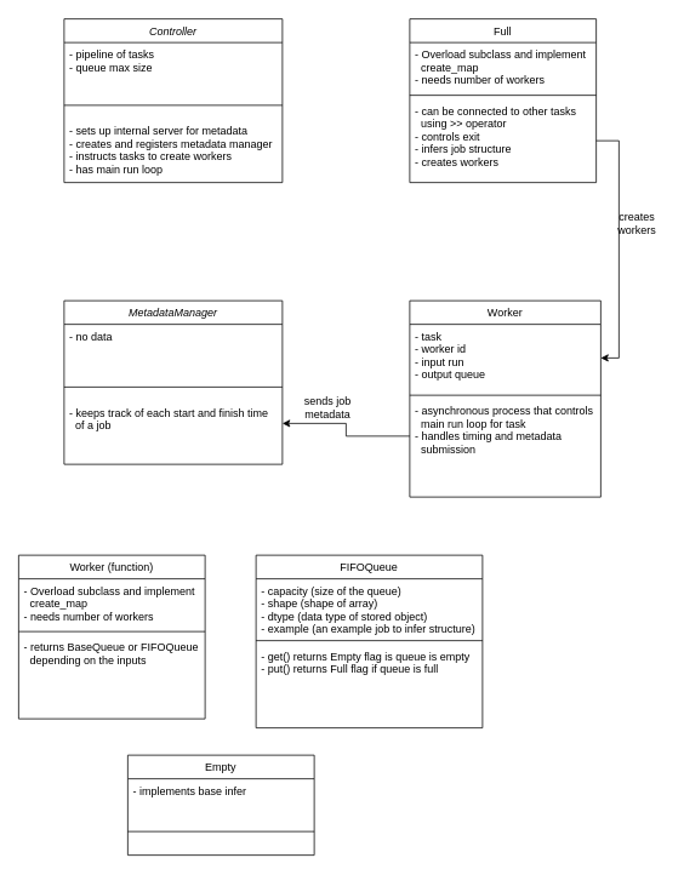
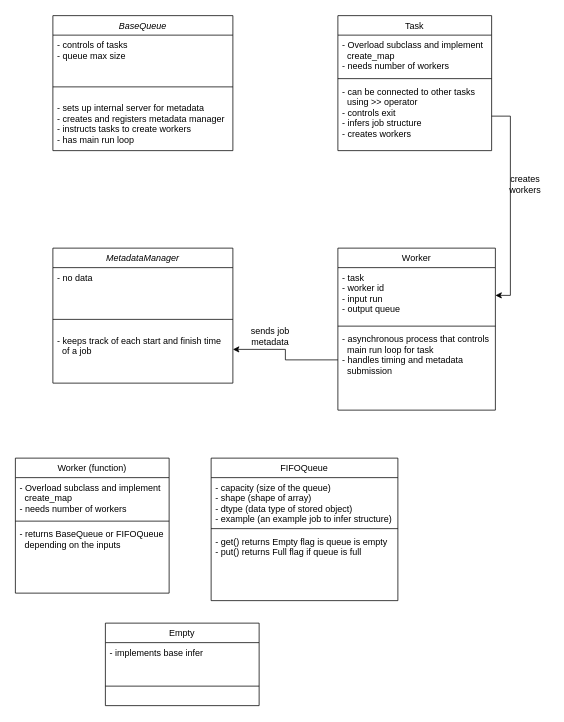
  <mxCell id="0" />
  <mxCell id="1" parent="0" />
- <mxCell id="2" value="Controller" style="swimlane;fontStyle=2;align=center;verticalAlign=top;childLayout=stackLayout;horizontal=1;startSize=26;horizontalStack=0;resizeParent=1;resizeLast=0;collapsible=1;marginBottom=0;rounded=0;shadow=0;strokeWidth=1;" parent="1" vertex="1"><mxGeometry x="70" y="20" width="240" height="180" as="geometry"><mxRectangle x="230" y="140" width="160" height="26" as="alternateBounds" /></mxGeometry></mxCell>
- <mxCell id="3" value="- pipeline of tasks&#10;- queue max size&#10;" style="text;align=left;verticalAlign=top;spacingLeft=4;spacingRight=4;overflow=hidden;rotatable=0;points=[[0,0.5],[1,0.5]];portConstraint=eastwest;" parent="2" vertex="1"><mxGeometry y="26" width="240" height="54" as="geometry" /></mxCell>
+ <mxCell id="2" value="BaseQueue" style="swimlane;fontStyle=2;align=center;verticalAlign=top;childLayout=stackLayout;horizontal=1;startSize=26;horizontalStack=0;resizeParent=1;resizeLast=0;collapsible=1;marginBottom=0;rounded=0;shadow=0;strokeWidth=1;" parent="1" vertex="1"><mxGeometry x="70" y="20" width="240" height="180" as="geometry"><mxRectangle x="230" y="140" width="160" height="26" as="alternateBounds" /></mxGeometry></mxCell>
+ <mxCell id="3" value="- controls of tasks&#10;- queue max size&#10;" style="text;align=left;verticalAlign=top;spacingLeft=4;spacingRight=4;overflow=hidden;rotatable=0;points=[[0,0.5],[1,0.5]];portConstraint=eastwest;" parent="2" vertex="1"><mxGeometry y="26" width="240" height="54" as="geometry" /></mxCell>
  <mxCell id="4" value="" style="line;html=1;strokeWidth=1;align=left;verticalAlign=middle;spacingTop=-1;spacingLeft=3;spacingRight=3;rotatable=0;labelPosition=right;points=[];portConstraint=eastwest;" parent="2" vertex="1"><mxGeometry y="80" width="240" height="30" as="geometry" /></mxCell>
  <mxCell id="5" value="- sets up internal server for metadata&#10;- creates and registers metadata manager&#10;- instructs tasks to create workers&#10;- has main run loop" style="text;align=left;verticalAlign=top;spacingLeft=4;spacingRight=4;overflow=hidden;rotatable=0;points=[[0,0.5],[1,0.5]];portConstraint=eastwest;" parent="2" vertex="1"><mxGeometry y="110" width="240" height="70" as="geometry" /></mxCell>
- <mxCell id="6" value="Full" style="swimlane;fontStyle=0;align=center;verticalAlign=top;childLayout=stackLayout;horizontal=1;startSize=26;horizontalStack=0;resizeParent=1;resizeLast=0;collapsible=1;marginBottom=0;rounded=0;shadow=0;strokeWidth=1;" parent="1" vertex="1"><mxGeometry x="450" y="20" width="205" height="180" as="geometry"><mxRectangle x="130" y="380" width="160" height="26" as="alternateBounds" /></mxGeometry></mxCell>
+ <mxCell id="6" value="Task" style="swimlane;fontStyle=0;align=center;verticalAlign=top;childLayout=stackLayout;horizontal=1;startSize=26;horizontalStack=0;resizeParent=1;resizeLast=0;collapsible=1;marginBottom=0;rounded=0;shadow=0;strokeWidth=1;" parent="1" vertex="1"><mxGeometry x="450" y="20" width="205" height="180" as="geometry"><mxRectangle x="130" y="380" width="160" height="26" as="alternateBounds" /></mxGeometry></mxCell>
  <mxCell id="7" value="- Overload subclass and implement &#10;  create_map&#10;- needs number of workers" style="text;align=left;verticalAlign=top;spacingLeft=4;spacingRight=4;overflow=hidden;rotatable=0;points=[[0,0.5],[1,0.5]];portConstraint=eastwest;rounded=0;shadow=0;html=0;" parent="6" vertex="1"><mxGeometry y="26" width="205" height="54" as="geometry" /></mxCell>
  <mxCell id="8" value="" style="line;html=1;strokeWidth=1;align=left;verticalAlign=middle;spacingTop=-1;spacingLeft=3;spacingRight=3;rotatable=0;labelPosition=right;points=[];portConstraint=eastwest;" parent="6" vertex="1"><mxGeometry y="80" width="205" height="8" as="geometry" /></mxCell>
  <mxCell id="9" value="- can be connected to other tasks &#10;  using &gt;&gt; operator&#10;- controls exit&#10;- infers job structure&#10;- creates workers" style="text;align=left;verticalAlign=top;spacingLeft=4;spacingRight=4;overflow=hidden;rotatable=0;points=[[0,0.5],[1,0.5]];portConstraint=eastwest;fontStyle=0" parent="6" vertex="1"><mxGeometry y="88" width="205" height="92" as="geometry" /></mxCell>
  <mxCell id="10" value="Worker&#10;" style="swimlane;fontStyle=0;align=center;verticalAlign=top;childLayout=stackLayout;horizontal=1;startSize=26;horizontalStack=0;resizeParent=1;resizeLast=0;collapsible=1;marginBottom=0;rounded=0;shadow=0;strokeWidth=1;" parent="1" vertex="1"><mxGeometry x="450" y="330" width="210" height="216" as="geometry"><mxRectangle x="550" y="140" width="160" height="26" as="alternateBounds" /></mxGeometry></mxCell>
  <mxCell id="11" value="- task&#10;- worker id&#10;- input run&#10;- output queue" style="text;align=left;verticalAlign=top;spacingLeft=4;spacingRight=4;overflow=hidden;rotatable=0;points=[[0,0.5],[1,0.5]];portConstraint=eastwest;" parent="10" vertex="1"><mxGeometry y="26" width="210" height="74" as="geometry" /></mxCell>
  <mxCell id="12" value="" style="line;html=1;strokeWidth=1;align=left;verticalAlign=middle;spacingTop=-1;spacingLeft=3;spacingRight=3;rotatable=0;labelPosition=right;points=[];portConstraint=eastwest;" parent="10" vertex="1"><mxGeometry y="100" width="210" height="8" as="geometry" /></mxCell>
  <mxCell id="13" value="- asynchronous process that controls &#10;  main run loop for task&#10;- handles timing and metadata &#10;  submission" style="text;align=left;verticalAlign=top;spacingLeft=4;spacingRight=4;overflow=hidden;rotatable=0;points=[[0,0.5],[1,0.5]];portConstraint=eastwest;" parent="10" vertex="1"><mxGeometry y="108" width="210" height="82" as="geometry" /></mxCell>
  <mxCell id="14" value="Empty" style="swimlane;fontStyle=0;align=center;verticalAlign=top;childLayout=stackLayout;horizontal=1;startSize=26;horizontalStack=0;resizeParent=1;resizeLast=0;collapsible=1;marginBottom=0;rounded=0;shadow=0;strokeWidth=1;" vertex="1" parent="1"><mxGeometry x="140" y="830" width="205" height="110" as="geometry"><mxRectangle x="130" y="380" width="160" height="26" as="alternateBounds" /></mxGeometry></mxCell>
  <mxCell id="15" value="- implements base infer" style="text;align=left;verticalAlign=top;spacingLeft=4;spacingRight=4;overflow=hidden;rotatable=0;points=[[0,0.5],[1,0.5]];portConstraint=eastwest;rounded=0;shadow=0;html=0;" vertex="1" parent="14"><mxGeometry y="26" width="205" height="54" as="geometry" /></mxCell>
  <mxCell id="16" value="" style="line;html=1;strokeWidth=1;align=left;verticalAlign=middle;spacingTop=-1;spacingLeft=3;spacingRight=3;rotatable=0;labelPosition=right;points=[];portConstraint=eastwest;" vertex="1" parent="14"><mxGeometry y="80" width="205" height="8" as="geometry" /></mxCell>
  <mxCell id="17" value="Worker (function)" style="swimlane;fontStyle=0;align=center;verticalAlign=top;childLayout=stackLayout;horizontal=1;startSize=26;horizontalStack=0;resizeParent=1;resizeLast=0;collapsible=1;marginBottom=0;rounded=0;shadow=0;strokeWidth=1;" vertex="1" parent="1"><mxGeometry x="20" y="610" width="205" height="180" as="geometry"><mxRectangle x="130" y="380" width="160" height="26" as="alternateBounds" /></mxGeometry></mxCell>
  <mxCell id="18" value="- Overload subclass and implement &#10;  create_map&#10;- needs number of workers" style="text;align=left;verticalAlign=top;spacingLeft=4;spacingRight=4;overflow=hidden;rotatable=0;points=[[0,0.5],[1,0.5]];portConstraint=eastwest;rounded=0;shadow=0;html=0;" vertex="1" parent="17"><mxGeometry y="26" width="205" height="54" as="geometry" /></mxCell>
  <mxCell id="19" value="" style="line;html=1;strokeWidth=1;align=left;verticalAlign=middle;spacingTop=-1;spacingLeft=3;spacingRight=3;rotatable=0;labelPosition=right;points=[];portConstraint=eastwest;" vertex="1" parent="17"><mxGeometry y="80" width="205" height="8" as="geometry" /></mxCell>
  <mxCell id="20" value="- returns BaseQueue or FIFOQueue&#10;  depending on the inputs " style="text;align=left;verticalAlign=top;spacingLeft=4;spacingRight=4;overflow=hidden;rotatable=0;points=[[0,0.5],[1,0.5]];portConstraint=eastwest;fontStyle=0" vertex="1" parent="17"><mxGeometry y="88" width="205" height="92" as="geometry" /></mxCell>
  <mxCell id="21" value="FIFOQueue" style="swimlane;fontStyle=0;align=center;verticalAlign=top;childLayout=stackLayout;horizontal=1;startSize=26;horizontalStack=0;resizeParent=1;resizeLast=0;collapsible=1;marginBottom=0;rounded=0;shadow=0;strokeWidth=1;" vertex="1" parent="1"><mxGeometry x="281" y="610" width="249" height="190" as="geometry"><mxRectangle x="130" y="380" width="160" height="26" as="alternateBounds" /></mxGeometry></mxCell>
  <mxCell id="22" value="- capacity (size of the queue)&#10;- shape (shape of array)&#10;- dtype (data type of stored object)&#10;- example (an example job to infer structure)" style="text;align=left;verticalAlign=top;spacingLeft=4;spacingRight=4;overflow=hidden;rotatable=0;points=[[0,0.5],[1,0.5]];portConstraint=eastwest;rounded=0;shadow=0;html=0;" vertex="1" parent="21"><mxGeometry y="26" width="249" height="64" as="geometry" /></mxCell>
  <mxCell id="23" value="" style="line;html=1;strokeWidth=1;align=left;verticalAlign=middle;spacingTop=-1;spacingLeft=3;spacingRight=3;rotatable=0;labelPosition=right;points=[];portConstraint=eastwest;" vertex="1" parent="21"><mxGeometry y="90" width="249" height="8" as="geometry" /></mxCell>
  <mxCell id="24" value="- get() returns Empty flag is queue is empty&#10;- put() returns Full flag if queue is full" style="text;align=left;verticalAlign=top;spacingLeft=4;spacingRight=4;overflow=hidden;rotatable=0;points=[[0,0.5],[1,0.5]];portConstraint=eastwest;fontStyle=0" vertex="1" parent="21"><mxGeometry y="98" width="249" height="92" as="geometry" /></mxCell>
  <mxCell id="25" value="creates workers" style="text;html=1;strokeColor=none;fillColor=none;align=center;verticalAlign=middle;whiteSpace=wrap;rounded=0;" vertex="1" parent="1"><mxGeometry x="670" y="230" width="60" height="30" as="geometry" /></mxCell>
  <mxCell id="26" style="edgeStyle=orthogonalEdgeStyle;rounded=0;orthogonalLoop=1;jettySize=auto;html=1;exitX=1;exitY=0.5;exitDx=0;exitDy=0;entryX=1;entryY=0.5;entryDx=0;entryDy=0;" edge="1" parent="1" source="9" target="11"><mxGeometry relative="1" as="geometry" /></mxCell>
  <mxCell id="27" value="MetadataManager" style="swimlane;fontStyle=2;align=center;verticalAlign=top;childLayout=stackLayout;horizontal=1;startSize=26;horizontalStack=0;resizeParent=1;resizeLast=0;collapsible=1;marginBottom=0;rounded=0;shadow=0;strokeWidth=1;" vertex="1" parent="1"><mxGeometry x="70" y="330" width="240" height="180" as="geometry"><mxRectangle x="230" y="140" width="160" height="26" as="alternateBounds" /></mxGeometry></mxCell>
  <mxCell id="28" value="- no data" style="text;align=left;verticalAlign=top;spacingLeft=4;spacingRight=4;overflow=hidden;rotatable=0;points=[[0,0.5],[1,0.5]];portConstraint=eastwest;" vertex="1" parent="27"><mxGeometry y="26" width="240" height="54" as="geometry" /></mxCell>
  <mxCell id="29" value="" style="line;html=1;strokeWidth=1;align=left;verticalAlign=middle;spacingTop=-1;spacingLeft=3;spacingRight=3;rotatable=0;labelPosition=right;points=[];portConstraint=eastwest;" vertex="1" parent="27"><mxGeometry y="80" width="240" height="30" as="geometry" /></mxCell>
  <mxCell id="30" value="- keeps track of each start and finish time &#10;  of a job" style="text;align=left;verticalAlign=top;spacingLeft=4;spacingRight=4;overflow=hidden;rotatable=0;points=[[0,0.5],[1,0.5]];portConstraint=eastwest;" vertex="1" parent="27"><mxGeometry y="110" width="240" height="50" as="geometry" /></mxCell>
  <mxCell id="31" style="edgeStyle=orthogonalEdgeStyle;rounded=0;orthogonalLoop=1;jettySize=auto;html=1;exitX=0;exitY=0.5;exitDx=0;exitDy=0;entryX=1;entryY=0.5;entryDx=0;entryDy=0;" edge="1" parent="1" source="13" target="30"><mxGeometry relative="1" as="geometry" /></mxCell>
  <mxCell id="32" value="sends job metadata" style="text;html=1;strokeColor=none;fillColor=none;align=center;verticalAlign=middle;whiteSpace=wrap;rounded=0;" vertex="1" parent="1"><mxGeometry x="330" y="433" width="60" height="30" as="geometry" /></mxCell>
